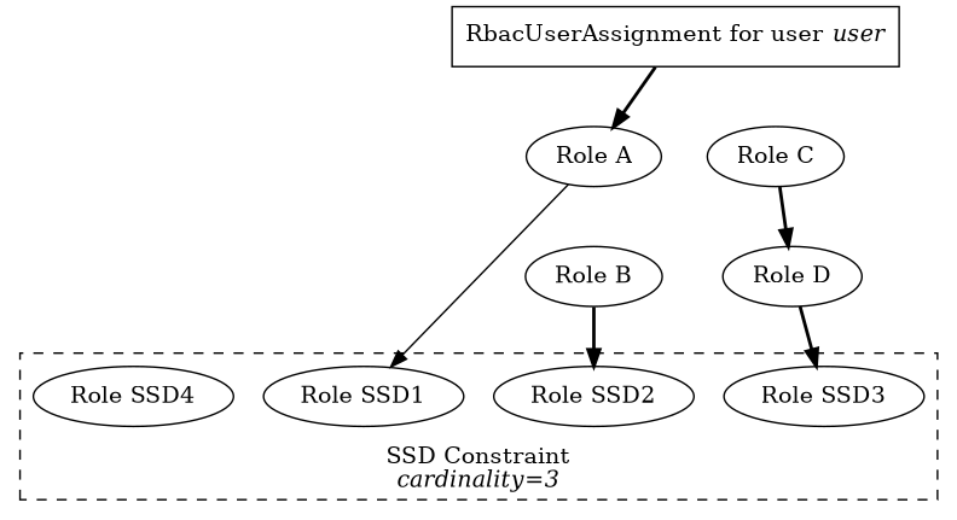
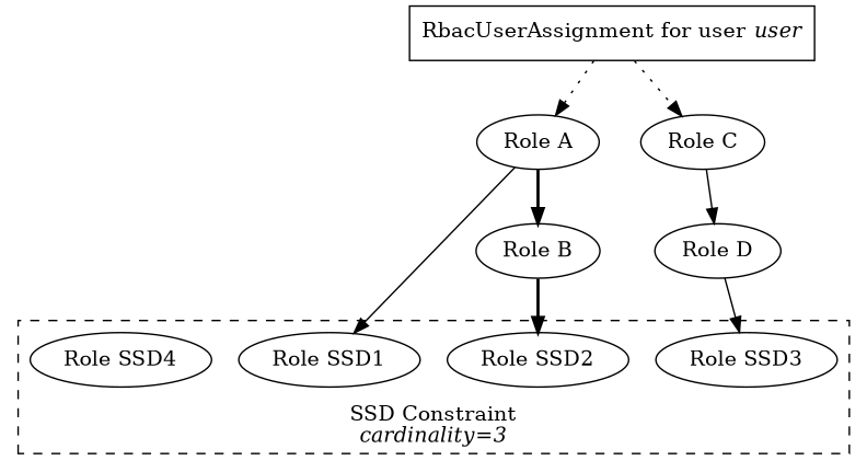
  digraph {
    edge [style=solid]
    n1 [label=<Role SSD1>]
    n2 [label=<Role SSD2>]
    n3 [label=<Role SSD3>]
    n4 [label=<Role SSD4>]
    n5 [label=<RbacUserAssignment for user <i>user</i>> shape=box]
    n6 [label=<Role A>]
    n7 [label=<Role C>]
    n8 [label=<Role B>]
    n9 [label=<Role D>]
    subgraph cluster_1 {
      label=<SSD Constraint<br/><i>cardinality=3</i>>
      labelloc=b
      style=dashed
      n1
      n2
      n3
      n4
    }
-   n5 -> n6 [style=bold]
+   n5 -> n6 [style=dotted]
+   n5 -> n7 [style=dotted]
    n6 -> n1
-   n7 -> n9 [style=bold]
+   n6 -> n8 [style=bold]
+   n7 -> n9
    n8 -> n2 [style=bold]
-   n9 -> n3 [style=bold]
+   n9 -> n3
  }
